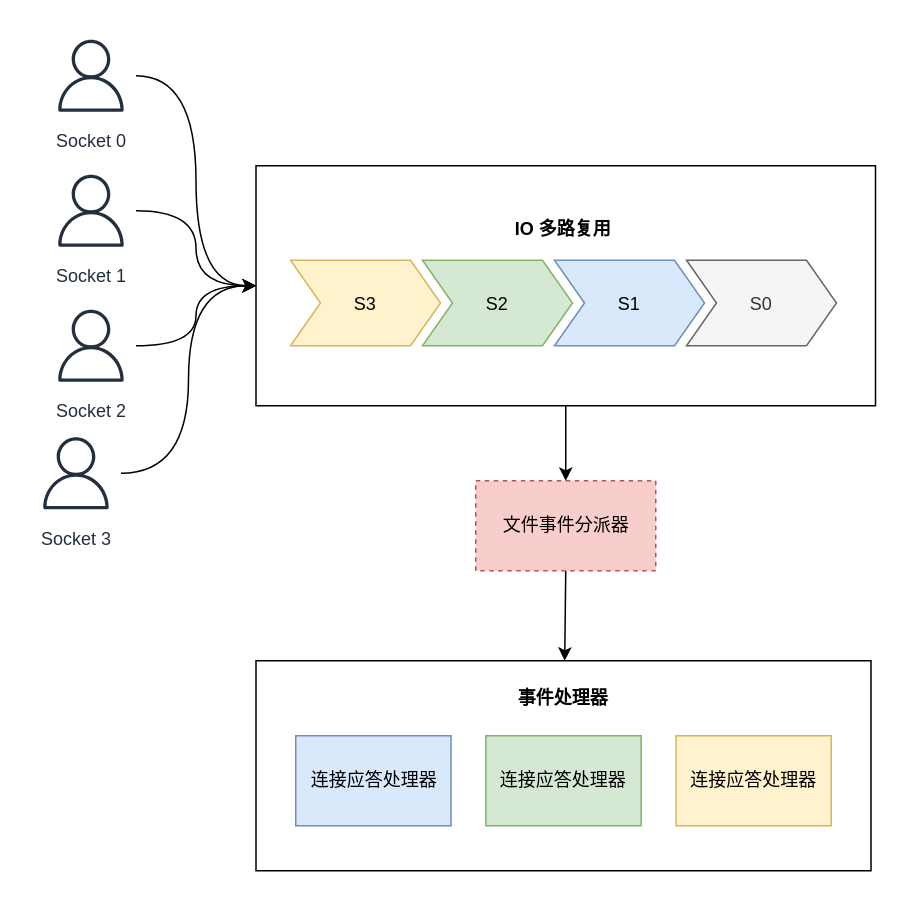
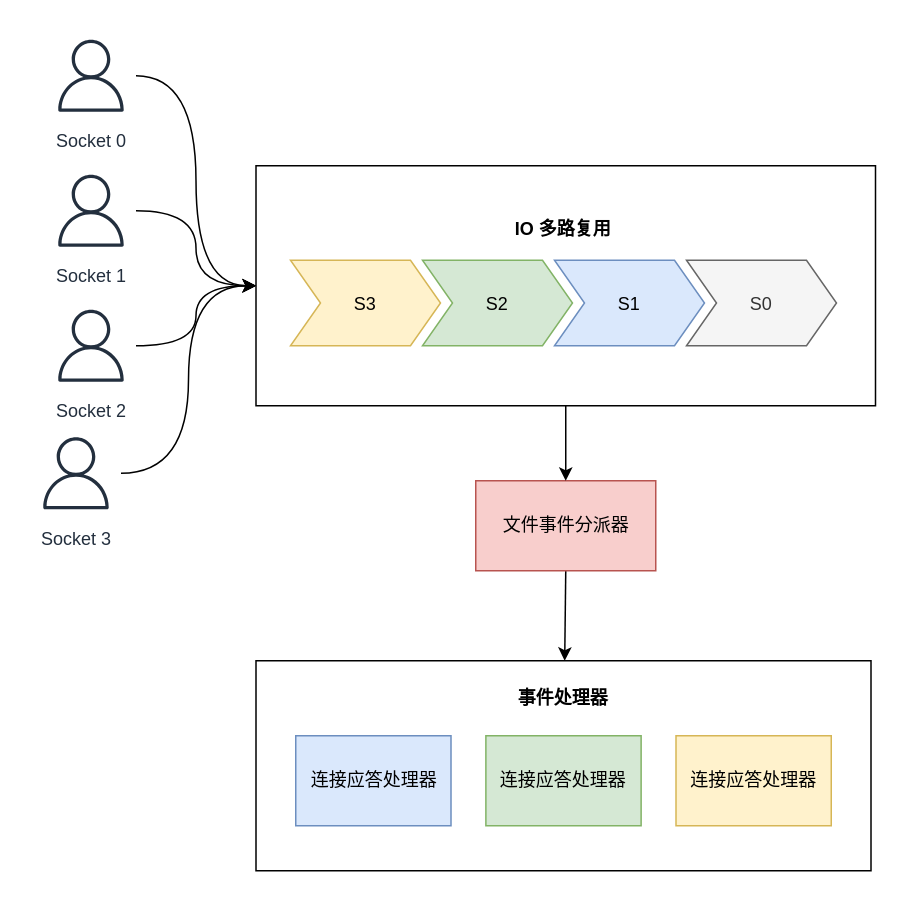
  <mxCell id="0" />
  <mxCell id="1" parent="0" />
  <mxCell id="2" style="edgeStyle=orthogonalEdgeStyle;rounded=0;orthogonalLoop=1;jettySize=auto;html=1;entryX=0;entryY=0.5;entryDx=0;entryDy=0;curved=1;" parent="1" source="3" target="11" edge="1"><mxGeometry relative="1" as="geometry" /></mxCell>
  <mxCell id="3" value="Socket 0" style="sketch=0;outlineConnect=0;fontColor=#232F3E;gradientColor=none;strokeColor=#232F3E;fillColor=#ffffff;dashed=0;verticalLabelPosition=bottom;verticalAlign=top;align=center;html=1;fontSize=12;fontStyle=0;aspect=fixed;shape=mxgraph.aws4.resourceIcon;resIcon=mxgraph.aws4.user;" parent="1" vertex="1"><mxGeometry x="30" y="20" width="60" height="60" as="geometry" /></mxCell>
  <mxCell id="4" style="edgeStyle=orthogonalEdgeStyle;rounded=0;orthogonalLoop=1;jettySize=auto;html=1;entryX=0;entryY=0.5;entryDx=0;entryDy=0;curved=1;" parent="1" source="5" target="11" edge="1"><mxGeometry relative="1" as="geometry" /></mxCell>
  <mxCell id="5" value="Socket 1" style="sketch=0;outlineConnect=0;fontColor=#232F3E;gradientColor=none;strokeColor=#232F3E;fillColor=#ffffff;dashed=0;verticalLabelPosition=bottom;verticalAlign=top;align=center;html=1;fontSize=12;fontStyle=0;aspect=fixed;shape=mxgraph.aws4.resourceIcon;resIcon=mxgraph.aws4.user;" parent="1" vertex="1"><mxGeometry x="30" y="110" width="60" height="60" as="geometry" /></mxCell>
  <mxCell id="6" style="edgeStyle=orthogonalEdgeStyle;rounded=0;orthogonalLoop=1;jettySize=auto;html=1;entryX=0;entryY=0.5;entryDx=0;entryDy=0;curved=1;" parent="1" source="7" target="11" edge="1"><mxGeometry relative="1" as="geometry"><mxPoint x="110" y="180" as="targetPoint" /></mxGeometry></mxCell>
  <mxCell id="7" value="Socket 2" style="sketch=0;outlineConnect=0;fontColor=#232F3E;gradientColor=none;strokeColor=#232F3E;fillColor=#ffffff;dashed=0;verticalLabelPosition=bottom;verticalAlign=top;align=center;html=1;fontSize=12;fontStyle=0;aspect=fixed;shape=mxgraph.aws4.resourceIcon;resIcon=mxgraph.aws4.user;" parent="1" vertex="1"><mxGeometry x="30" y="200" width="60" height="60" as="geometry" /></mxCell>
  <mxCell id="8" style="edgeStyle=orthogonalEdgeStyle;rounded=0;orthogonalLoop=1;jettySize=auto;html=1;entryX=0;entryY=0.5;entryDx=0;entryDy=0;curved=1;" parent="1" source="9" target="11" edge="1"><mxGeometry relative="1" as="geometry" /></mxCell>
  <mxCell id="9" value="Socket 3" style="sketch=0;outlineConnect=0;fontColor=#232F3E;gradientColor=none;strokeColor=#232F3E;fillColor=#ffffff;dashed=0;verticalLabelPosition=bottom;verticalAlign=top;align=center;html=1;fontSize=12;fontStyle=0;aspect=fixed;shape=mxgraph.aws4.resourceIcon;resIcon=mxgraph.aws4.user;" parent="1" vertex="1"><mxGeometry x="20" y="285" width="60" height="60" as="geometry" /></mxCell>
  <mxCell id="10" value="" style="group" parent="1" vertex="1" connectable="0"><mxGeometry x="170" y="110" width="413" height="160" as="geometry" /></mxCell>
  <mxCell id="11" value="" style="rounded=0;whiteSpace=wrap;html=1;" parent="10" vertex="1"><mxGeometry width="413" height="160" as="geometry" /></mxCell>
  <mxCell id="12" value="IO 多路复用" style="swimlane;childLayout=stackLayout;horizontal=1;fillColor=none;horizontalStack=1;resizeParent=1;resizeParentMax=0;resizeLast=0;collapsible=0;strokeColor=none;stackBorder=10;stackSpacing=-12;resizable=1;align=center;points=[];fontColor=#000000;" parent="10" vertex="1"><mxGeometry x="13" y="30" width="384" height="100" as="geometry" /></mxCell>
  <mxCell id="13" value="S3" style="shape=step;perimeter=stepPerimeter;fixedSize=1;points=[];fillColor=#fff2cc;strokeColor=#d6b656;" parent="12" vertex="1"><mxGeometry x="10" y="33" width="100" height="57" as="geometry" /></mxCell>
  <mxCell id="14" value="S2" style="shape=step;perimeter=stepPerimeter;fixedSize=1;points=[];fillColor=#d5e8d4;strokeColor=#82b366;" parent="12" vertex="1"><mxGeometry x="98" y="33" width="100" height="57" as="geometry" /></mxCell>
  <mxCell id="15" value="S1" style="shape=step;perimeter=stepPerimeter;fixedSize=1;points=[];fillColor=#dae8fc;strokeColor=#6c8ebf;" parent="12" vertex="1"><mxGeometry x="186" y="33" width="100" height="57" as="geometry" /></mxCell>
  <mxCell id="16" value="S0" style="shape=step;perimeter=stepPerimeter;fixedSize=1;points=[];fillColor=#f5f5f5;fontColor=#333333;strokeColor=#666666;" parent="12" vertex="1"><mxGeometry x="274" y="33" width="100" height="57" as="geometry" /></mxCell>
  <mxCell id="17" style="edgeStyle=none;rounded=0;orthogonalLoop=1;jettySize=auto;html=1;exitX=0.5;exitY=1;exitDx=0;exitDy=0;" parent="1" source="18" target="20" edge="1"><mxGeometry relative="1" as="geometry" /></mxCell>
- <mxCell id="18" value="文件事件分派器" style="rounded=0;whiteSpace=wrap;html=1;fillColor=#f8cecc;strokeColor=#b85450;dashed=1;" parent="1" vertex="1"><mxGeometry x="316.5" y="320" width="120" height="60" as="geometry" /></mxCell>
+ <mxCell id="18" value="文件事件分派器" style="rounded=0;whiteSpace=wrap;html=1;fillColor=#f8cecc;strokeColor=#b85450;" parent="1" vertex="1"><mxGeometry x="316.5" y="320" width="120" height="60" as="geometry" /></mxCell>
  <mxCell id="19" style="rounded=0;orthogonalLoop=1;jettySize=auto;html=1;exitX=0.5;exitY=1;exitDx=0;exitDy=0;entryX=0.5;entryY=0;entryDx=0;entryDy=0;" parent="1" source="11" target="18" edge="1"><mxGeometry relative="1" as="geometry" /></mxCell>
  <mxCell id="20" value="" style="rounded=0;whiteSpace=wrap;html=1;" parent="1" vertex="1"><mxGeometry x="170" y="440" width="410" height="140" as="geometry" /></mxCell>
  <mxCell id="21" value="连接应答处理器" style="rounded=0;whiteSpace=wrap;html=1;fillColor=#dae8fc;strokeColor=#6c8ebf;" parent="1" vertex="1"><mxGeometry x="196.5" y="490" width="103.5" height="60" as="geometry" /></mxCell>
  <mxCell id="22" value="连接应答处理器" style="rounded=0;whiteSpace=wrap;html=1;fillColor=#d5e8d4;strokeColor=#82b366;" parent="1" vertex="1"><mxGeometry x="323.25" y="490" width="103.5" height="60" as="geometry" /></mxCell>
  <mxCell id="23" value="连接应答处理器" style="rounded=0;whiteSpace=wrap;html=1;fillColor=#fff2cc;strokeColor=#d6b656;" parent="1" vertex="1"><mxGeometry x="450" y="490" width="103.5" height="60" as="geometry" /></mxCell>
  <mxCell id="24" value="事件处理器" style="text;html=1;strokeColor=none;fillColor=none;align=center;verticalAlign=middle;whiteSpace=wrap;rounded=0;fontStyle=1" parent="1" vertex="1"><mxGeometry x="335" y="450" width="80" height="30" as="geometry" /></mxCell>
